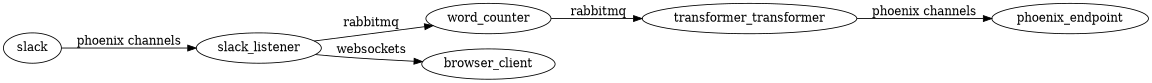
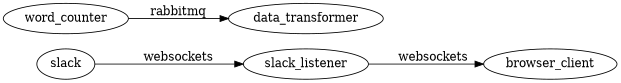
  digraph {
    rankdir=LR
    slack
    slack_listener
    word_counter
    browser_client
-   data_transformer [label=transformer_transformer]
-   phoenix_endpoint
-   slack -> slack_listener [label="phoenix channels"]
-   slack_listener -> word_counter [label=rabbitmq]
+   data_transformer
+   slack -> slack_listener [label=websockets]
    slack_listener -> browser_client [label=websockets]
    word_counter -> data_transformer [label=rabbitmq]
-   data_transformer -> phoenix_endpoint [label="phoenix channels"]
  }
